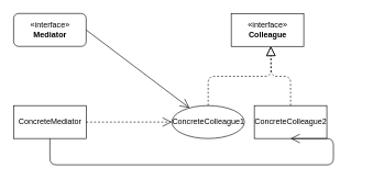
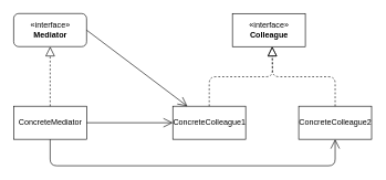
  <mxCell id="0" />
  <mxCell id="1" parent="0" />
  <mxCell id="2" value="«interface»&lt;br&gt;&lt;b&gt;Mediator&lt;/b&gt;" style="html=1;rounded=1;" parent="1" vertex="1"><mxGeometry x="20" y="20" width="110" height="50" as="geometry" /></mxCell>
  <mxCell id="3" value="«interface»&lt;br&gt;&lt;b&gt;Colleague&lt;/b&gt;" style="html=1;" parent="1" vertex="1"><mxGeometry x="350" y="20" width="110" height="50" as="geometry" /></mxCell>
  <mxCell id="4" value="ConcreteMediator&lt;br&gt;" style="html=1;" parent="1" vertex="1"><mxGeometry x="20" y="160" width="110" height="50" as="geometry" /></mxCell>
- <mxCell id="5" value="ConcreteColleague1" style="ellipse;html=1;" parent="1" vertex="1"><mxGeometry x="260" y="160" width="110" height="50" as="geometry" /></mxCell>
- <mxCell id="6" value="ConcreteColleague2" style="html=1;" parent="1" vertex="1"><mxGeometry x="385" y="160" width="110" height="50" as="geometry" /></mxCell>
+ <mxCell id="5" value="ConcreteColleague1" style="html=1;" parent="1" vertex="1"><mxGeometry x="260" y="160" width="110" height="50" as="geometry" /></mxCell>
+ <mxCell id="6" value="ConcreteColleague2" style="html=1;" parent="1" vertex="1"><mxGeometry x="450" y="160" width="110" height="50" as="geometry" /></mxCell>
+ <mxCell id="7" value="" style="endArrow=block;dashed=1;endFill=0;endSize=12;html=1;exitX=0.5;exitY=0;exitDx=0;exitDy=0;" parent="1" source="4" target="2" edge="1"><mxGeometry width="160" relative="1" as="geometry"><mxPoint x="20" y="230" as="sourcePoint" /><mxPoint x="180" y="230" as="targetPoint" /></mxGeometry></mxCell>
  <mxCell id="8" value="" style="endArrow=block;dashed=1;endFill=0;endSize=12;html=1;exitX=0.5;exitY=0;exitDx=0;exitDy=0;edgeStyle=orthogonalEdgeStyle;" parent="1" source="5" edge="1"><mxGeometry width="160" relative="1" as="geometry"><mxPoint x="20" y="220" as="sourcePoint" /><mxPoint x="410" y="70" as="targetPoint" /></mxGeometry></mxCell>
  <mxCell id="9" value="" style="endArrow=block;dashed=1;endFill=0;endSize=12;html=1;exitX=0.5;exitY=0;exitDx=0;exitDy=0;edgeStyle=orthogonalEdgeStyle;" parent="1" source="6" edge="1"><mxGeometry width="160" relative="1" as="geometry"><mxPoint x="50" y="230" as="sourcePoint" /><mxPoint x="410" y="70" as="targetPoint" /></mxGeometry></mxCell>
  <mxCell id="10" value="" style="endArrow=open;endFill=1;endSize=12;html=1;exitX=1;exitY=0.5;exitDx=0;exitDy=0;" parent="1" source="2" target="5" edge="1"><mxGeometry width="160" relative="1" as="geometry"><mxPoint x="30" y="350" as="sourcePoint" /><mxPoint x="190" y="350" as="targetPoint" /></mxGeometry></mxCell>
  <mxCell id="11" value="" style="endArrow=open;endFill=1;endSize=12;html=1;exitX=1;exitY=0.5;exitDx=0;exitDy=0;entryX=0.5;entryY=1;entryDx=0;entryDy=0;edgeStyle=orthogonalEdgeStyle;" parent="1" target="6" edge="1"><mxGeometry width="160" relative="1" as="geometry"><mxPoint x="75" y="210" as="sourcePoint" /><mxPoint x="295" y="210" as="targetPoint" /><Array as="points"><mxPoint x="75" y="250" /><mxPoint x="505" y="250" /></Array></mxGeometry></mxCell>
- <mxCell id="12" value="" style="endArrow=open;endFill=1;endSize=12;html=1;exitX=1;exitY=0.5;exitDx=0;exitDy=0;dashed=1;" parent="1" source="4" target="5" edge="1"><mxGeometry width="160" relative="1" as="geometry"><mxPoint x="150" y="65" as="sourcePoint" /><mxPoint x="370" y="65" as="targetPoint" /></mxGeometry></mxCell>
+ <mxCell id="12" value="" style="endArrow=open;endFill=1;endSize=12;html=1;exitX=1;exitY=0.5;exitDx=0;exitDy=0;" parent="1" source="4" target="5" edge="1"><mxGeometry width="160" relative="1" as="geometry"><mxPoint x="150" y="65" as="sourcePoint" /><mxPoint x="370" y="65" as="targetPoint" /></mxGeometry></mxCell>
